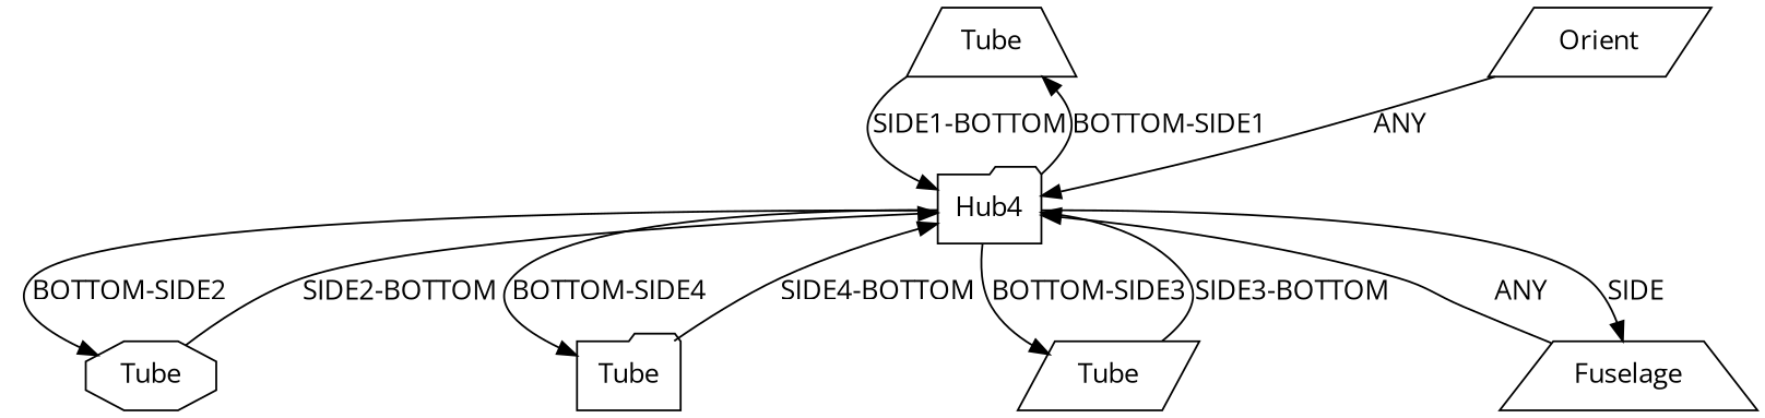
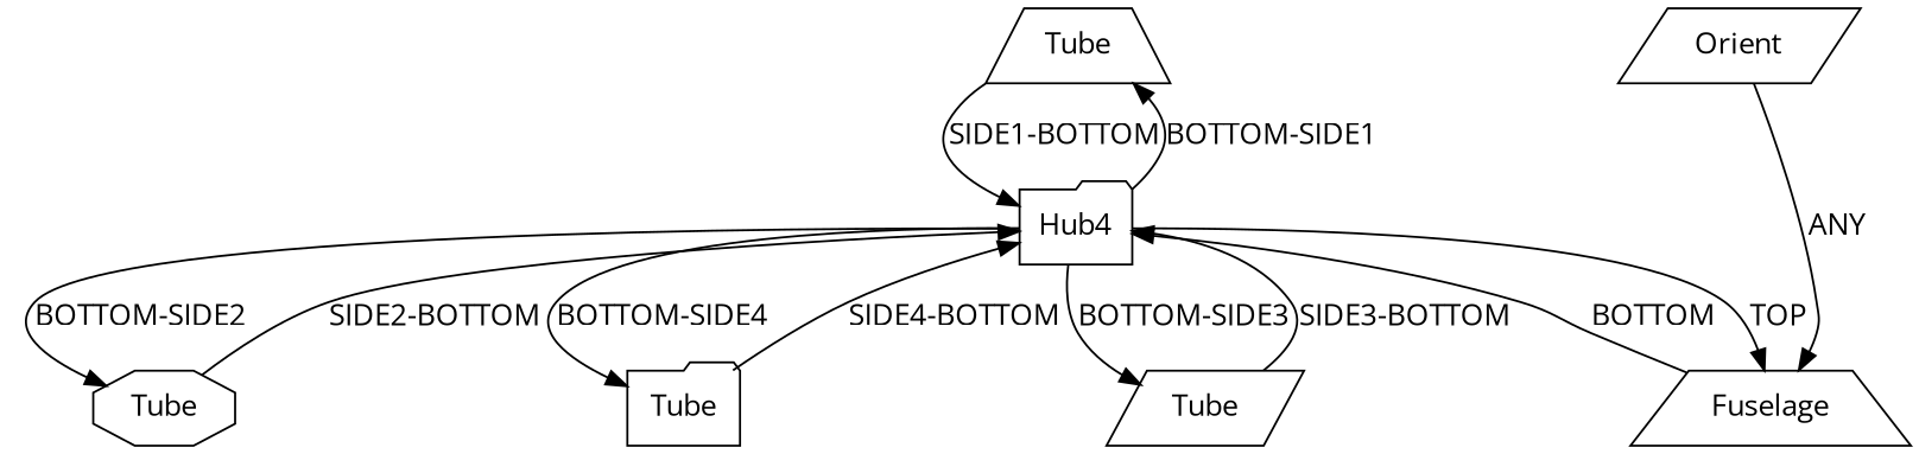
  digraph {
    fontname="Open Sans"
    node [fontname="Open Sans" shape=trapezium]
    edge [fontname="Open Sans"]
    n1 [instance=Tube_instance_2 label=Tube]
    n2 [instance=Hub4_instance_1 label=Hub4 shape=folder]
    n3 [instance=Fuselage_instance_1 label=Fuselage]
    n4 [instance=Tube_instance_6 label=Tube shape=octagon]
    n5 [instance=Tube_instance_7 label=Tube shape=folder]
    n6 [instance=Tube_instance_8 label=Tube shape=parallelogram]
    n7 [instance=Orient label=Orient shape=parallelogram]
    n1 -> n2 [label="SIDE1-BOTTOM"]
    n2 -> n1 [label="BOTTOM-SIDE1"]
-   n2 -> n3 [label=SIDE]
+   n2 -> n3 [label=TOP]
    n2 -> n4 [label="BOTTOM-SIDE2"]
    n2 -> n5 [label="BOTTOM-SIDE4"]
    n2 -> n6 [label="BOTTOM-SIDE3"]
-   n3 -> n2 [label=ANY]
+   n3 -> n2 [label=BOTTOM]
    n4 -> n2 [label="SIDE2-BOTTOM"]
    n5 -> n2 [label="SIDE4-BOTTOM"]
    n6 -> n2 [label="SIDE3-BOTTOM"]
-   n7 -> n2 [label=ANY]
+   n7 -> n3 [label=ANY]
  }
